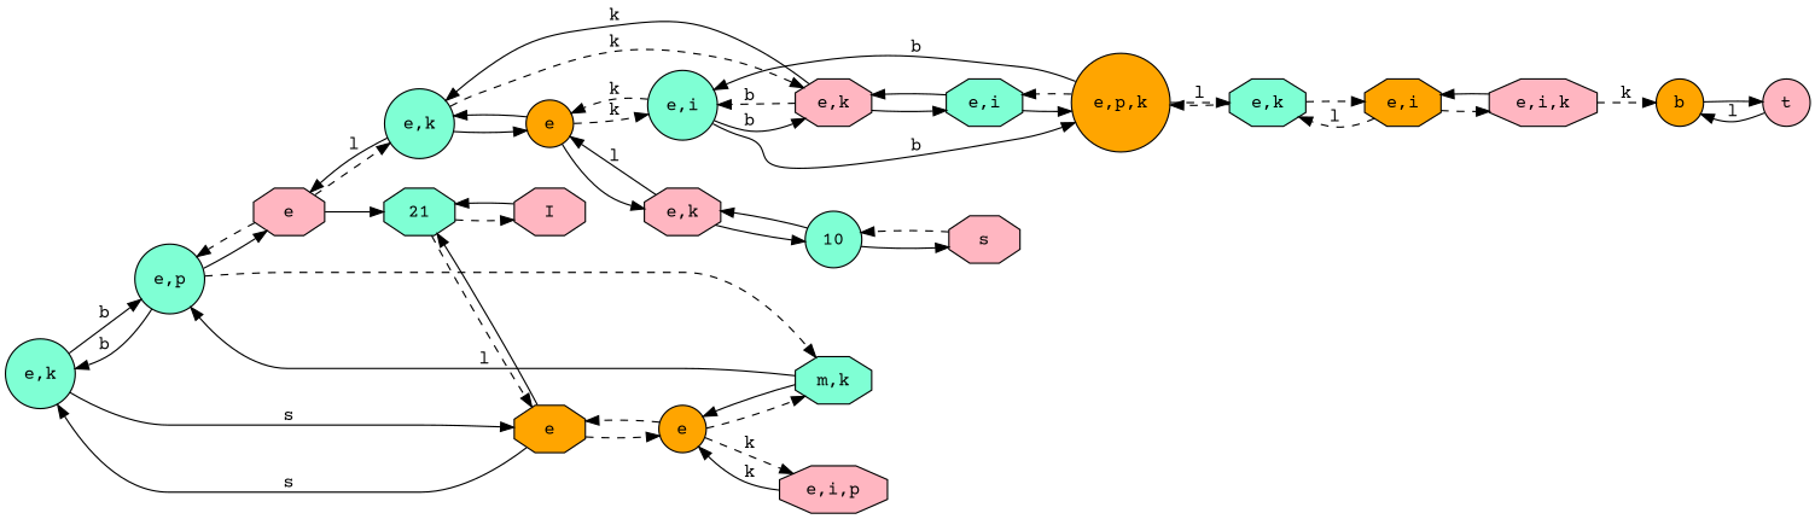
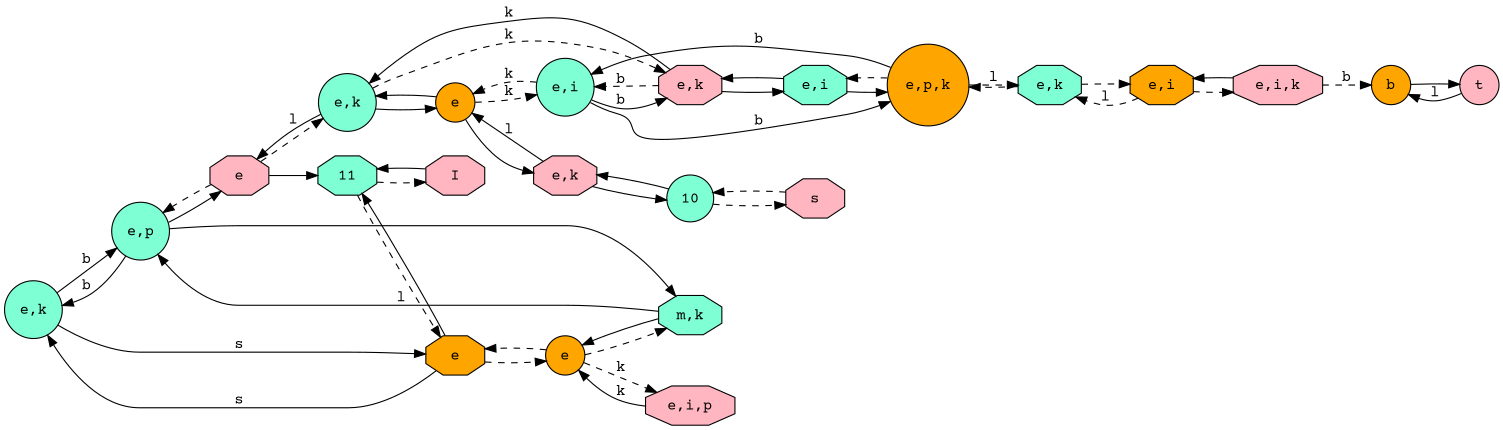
  digraph {
    fontname="Courier Prime"
    rankdir=LR
    node [fillcolor=aquamarine fontname="Courier Prime" shape=octagon style=filled]
    edge [fontname="Courier Prime" style=solid]
    n1 [label="e,k" shape=circle]
    n2 [label="e,p" shape=circle]
    n3 [fillcolor=orange label=e]
    n4 [label="m,k"]
    n5 [fillcolor=lightpink label=e]
-   11 [label=21]
+   11
    n7 [fillcolor=orange label=e shape=circle]
    n8 [fillcolor=lightpink label=I]
    n9 [fillcolor=lightpink label="e,i,p"]
    n10 [label="e,k" shape=circle]
    n11 [fillcolor=lightpink label=t shape=circle]
    n12 [fillcolor=orange label=b shape=circle]
    n13 [fillcolor=lightpink label="e,k"]
    n14 [fillcolor=orange label=e shape=circle]
    n15 [label="e,i" shape=circle]
    n16 [label="e,i"]
    n17 [fillcolor=lightpink label="e,k"]
    n18 [fillcolor=orange label="e,p,k" shape=circle]
    n19 [label="e,k"]
    n20 [fillcolor=lightpink label="e,i,k"]
    n21 [fillcolor=orange label="e,i"]
    n22 [label=10 shape=circle]
    n23 [fillcolor=lightpink label=s]
    n1 -> n2 [label=b]
    n1 -> n3 [label=s]
    n2 -> n1 [label=b]
-   n2 -> n4 [style=dashed]
+   n2 -> n4
    n2 -> n5
    n3 -> n1 [label=s]
    n3 -> 11
    n3 -> n7 [style=dashed]
    n4 -> n2 [label=l]
    n4 -> n7
    n5 -> n2 [style=dashed]
    n5 -> 11
    n5 -> n10 [style=dashed]
    11 -> n3 [style=dashed]
    11 -> n8 [style=dashed]
    n7 -> n3 [style=dashed]
    n7 -> n4 [style=dashed]
    n7 -> n9 [label=k style=dashed]
    n8 -> 11
    n9 -> n7 [label=k]
    n10 -> n5 [label=l]
    n10 -> n13 [label=k style=dashed]
    n10 -> n14
    n11 -> n12 [label=l]
    n12 -> n11
    n13 -> n10 [label=k]
    n13 -> n15 [label=b style=dashed]
    n13 -> n16
    n14 -> n10
    n14 -> n15 [label=k style=dashed]
    n14 -> n17
    n15 -> n13 [label=b]
    n15 -> n14 [label=k style=dashed]
    n15 -> n18 [label=b]
    n16 -> n13
    n16 -> n18
    n17 -> n14 [label=l]
    n17 -> n22
    n18 -> n15 [label=b]
    n18 -> n16 [style=dashed]
    n18 -> n19 [label=l style=dashed]
    n19 -> n18 [style=dashed]
    n19 -> n21 [style=dashed]
-   n20 -> n12 [label=k style=dashed]
+   n20 -> n12 [label=b style=dashed]
    n20 -> n21
    n21 -> n19 [label=l style=dashed]
    n21 -> n20 [style=dashed]
    n22 -> n17
-   n22 -> n23
+   n22 -> n23 [style=dashed]
    n23 -> n22 [style=dashed]
  }
